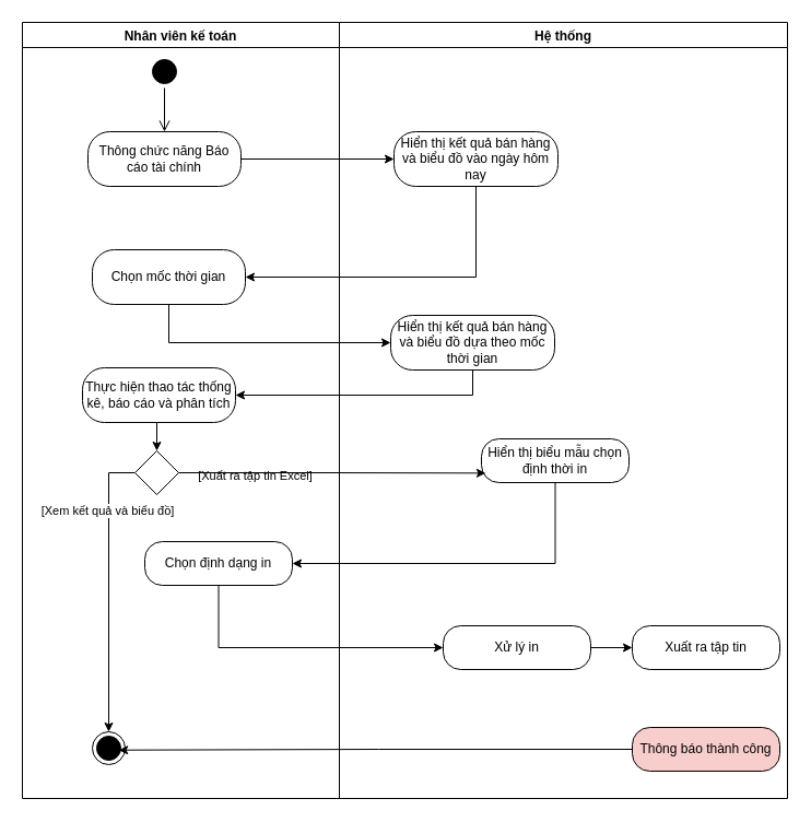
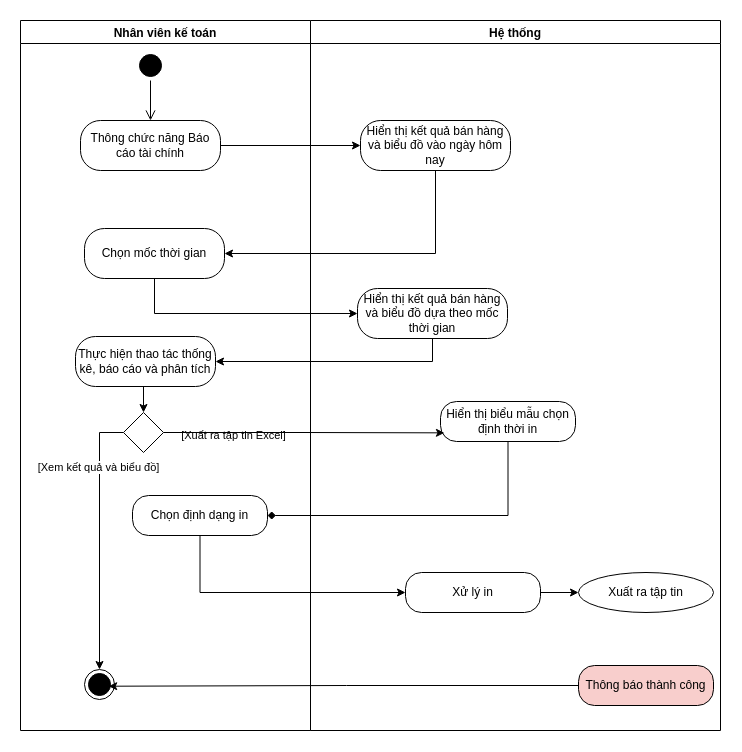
  <mxCell id="0" />
  <mxCell id="1" parent="0" />
  <mxCell id="2" value="Hệ thống" style="swimlane;startSize=23;" parent="1" vertex="1"><mxGeometry x="310" y="20" width="410" height="710" as="geometry" /></mxCell>
  <mxCell id="3" value="Hiển thị kết quả bán hàng và biểu đồ vào ngày hôm nay" style="rounded=1;whiteSpace=wrap;html=1;arcSize=40;fontColor=#000000;fillColor=#FFFFFF;strokeColor=#000000;" parent="2" vertex="1"><mxGeometry x="50" y="100" width="150" height="50" as="geometry" /></mxCell>
  <mxCell id="4" value="Hiển thị kết quả bán hàng và biểu đồ dựa theo mốc thời gian" style="rounded=1;whiteSpace=wrap;html=1;arcSize=40;fontColor=#000000;fillColor=#FFFFFF;strokeColor=#000000;" parent="2" vertex="1"><mxGeometry x="47" y="268" width="150" height="50" as="geometry" /></mxCell>
  <mxCell id="5" value="Hiển thị biểu mẫu chọn định thời in" style="rounded=1;whiteSpace=wrap;html=1;arcSize=40;fontColor=#000000;fillColor=#FFFFFF;strokeColor=#000000;" parent="2" vertex="1"><mxGeometry x="130" y="381" width="135" height="40" as="geometry" /></mxCell>
  <mxCell id="6" value="" style="edgeStyle=orthogonalEdgeStyle;rounded=0;orthogonalLoop=1;jettySize=auto;html=1;" parent="2" source="7" target="8" edge="1"><mxGeometry relative="1" as="geometry" /></mxCell>
  <mxCell id="7" value="Xử lý in" style="rounded=1;whiteSpace=wrap;html=1;arcSize=40;fontColor=#000000;fillColor=#FFFFFF;strokeColor=#000000;" parent="2" vertex="1"><mxGeometry x="95" y="552" width="135" height="40" as="geometry" /></mxCell>
- <mxCell id="8" value="Xuất ra tập tin" style="rounded=1;whiteSpace=wrap;html=1;arcSize=40;fontColor=#000000;fillColor=#FFFFFF;strokeColor=#000000;" parent="2" vertex="1"><mxGeometry x="268" y="552" width="135" height="40" as="geometry" /></mxCell>
+ <mxCell id="8" value="Xuất ra tập tin" style="ellipse;whiteSpace=wrap;html=1;arcSize=40;fontColor=#000000;fillColor=#FFFFFF;strokeColor=#000000;" parent="2" vertex="1"><mxGeometry x="268" y="552" width="135" height="40" as="geometry" /></mxCell>
  <mxCell id="9" value="Thông báo thành công" style="rounded=1;whiteSpace=wrap;html=1;arcSize=40;fontColor=#000000;fillColor=#f8cecc;strokeColor=#000000;" parent="2" vertex="1"><mxGeometry x="268" y="645" width="135" height="40" as="geometry" /></mxCell>
  <mxCell id="10" value="Nhân viên kế toán" style="swimlane;startSize=23;" parent="1" vertex="1"><mxGeometry x="20" y="20" width="290" height="710" as="geometry" /></mxCell>
  <mxCell id="11" value="Thông chức năng Báo cáo tài chính" style="rounded=1;whiteSpace=wrap;html=1;arcSize=40;fontColor=#000000;fillColor=#FFFFFF;strokeColor=#000000;" parent="10" vertex="1"><mxGeometry x="60" y="100" width="140" height="50" as="geometry" /></mxCell>
  <mxCell id="12" value="" style="ellipse;html=1;shape=startState;fillColor=#000000;strokeColor=#000000;" parent="10" vertex="1"><mxGeometry x="115" y="30" width="30" height="30" as="geometry" /></mxCell>
  <mxCell id="13" value="" style="edgeStyle=orthogonalEdgeStyle;html=1;verticalAlign=bottom;endArrow=open;endSize=8;strokeColor=#000000;rounded=0;entryX=0.5;entryY=0;entryDx=0;entryDy=0;" parent="10" source="12" target="11" edge="1"><mxGeometry relative="1" as="geometry"><mxPoint x="90" y="130" as="targetPoint" /></mxGeometry></mxCell>
  <mxCell id="14" value="Chọn mốc thời gian" style="rounded=1;whiteSpace=wrap;html=1;arcSize=40;fontColor=#000000;fillColor=#FFFFFF;strokeColor=#000000;" parent="10" vertex="1"><mxGeometry x="64" y="208" width="140" height="50" as="geometry" /></mxCell>
  <mxCell id="15" style="edgeStyle=orthogonalEdgeStyle;rounded=0;orthogonalLoop=1;jettySize=auto;html=1;exitX=0.5;exitY=1;exitDx=0;exitDy=0;entryX=0.5;entryY=0;entryDx=0;entryDy=0;" parent="10" source="16" target="21" edge="1"><mxGeometry relative="1" as="geometry" /></mxCell>
  <mxCell id="16" value="Thực hiện thao tác thống kê, báo cáo và phân tích" style="rounded=1;whiteSpace=wrap;html=1;arcSize=40;fontColor=#000000;fillColor=#FFFFFF;strokeColor=#000000;" parent="10" vertex="1"><mxGeometry x="55" y="316" width="140" height="50" as="geometry" /></mxCell>
  <mxCell id="17" style="edgeStyle=orthogonalEdgeStyle;rounded=0;orthogonalLoop=1;jettySize=auto;html=1;exitX=0.5;exitY=1;exitDx=0;exitDy=0;" parent="10" source="16" target="16" edge="1"><mxGeometry relative="1" as="geometry" /></mxCell>
  <mxCell id="18" style="edgeStyle=orthogonalEdgeStyle;rounded=0;orthogonalLoop=1;jettySize=auto;html=1;exitX=0;exitY=0.5;exitDx=0;exitDy=0;entryX=0.5;entryY=0;entryDx=0;entryDy=0;" parent="10" source="21" target="22" edge="1"><mxGeometry relative="1" as="geometry"><mxPoint x="50" y="510" as="targetPoint" /></mxGeometry></mxCell>
  <mxCell id="19" value="[Xuất ra tập tin Excel]" style="edgeLabel;html=1;align=center;verticalAlign=middle;resizable=0;points=[];" parent="18" vertex="1" connectable="0"><mxGeometry x="-0.329" y="-3" relative="1" as="geometry"><mxPoint x="136" y="-62" as="offset" /></mxGeometry></mxCell>
  <mxCell id="20" value="[Xem kết quả và biểu đồ]" style="edgeLabel;html=1;align=center;verticalAlign=middle;resizable=0;points=[];" parent="18" vertex="1" connectable="0"><mxGeometry x="-0.556" y="-2" relative="1" as="geometry"><mxPoint as="offset" /></mxGeometry></mxCell>
  <mxCell id="21" value="" style="rhombus;whiteSpace=wrap;html=1;" parent="10" vertex="1"><mxGeometry x="103" y="392" width="40" height="40" as="geometry" /></mxCell>
  <mxCell id="22" value="" style="ellipse;html=1;shape=endState;fillColor=#000000;strokeColor=#000000;fontSize=16;" parent="10" vertex="1"><mxGeometry x="64" y="649" width="30" height="30" as="geometry" /></mxCell>
  <mxCell id="23" value="Chọn định dạng in" style="rounded=1;whiteSpace=wrap;html=1;arcSize=40;fontColor=#000000;fillColor=#FFFFFF;strokeColor=#000000;" parent="10" vertex="1"><mxGeometry x="112" y="475" width="135" height="40" as="geometry" /></mxCell>
  <mxCell id="24" style="edgeStyle=orthogonalEdgeStyle;rounded=0;orthogonalLoop=1;jettySize=auto;html=1;exitX=1;exitY=0.5;exitDx=0;exitDy=0;" parent="1" source="11" target="3" edge="1"><mxGeometry relative="1" as="geometry" /></mxCell>
  <mxCell id="25" style="edgeStyle=orthogonalEdgeStyle;rounded=0;orthogonalLoop=1;jettySize=auto;html=1;exitX=0.5;exitY=1;exitDx=0;exitDy=0;entryX=0;entryY=0.5;entryDx=0;entryDy=0;" parent="1" source="14" target="4" edge="1"><mxGeometry relative="1" as="geometry"><mxPoint x="380" y="430" as="targetPoint" /></mxGeometry></mxCell>
  <mxCell id="26" style="edgeStyle=orthogonalEdgeStyle;rounded=0;orthogonalLoop=1;jettySize=auto;html=1;exitX=0.5;exitY=1;exitDx=0;exitDy=0;entryX=1;entryY=0.5;entryDx=0;entryDy=0;" parent="1" source="4" target="16" edge="1"><mxGeometry relative="1" as="geometry"><mxPoint x="180" y="460" as="targetPoint" /></mxGeometry></mxCell>
  <mxCell id="27" style="edgeStyle=orthogonalEdgeStyle;rounded=0;orthogonalLoop=1;jettySize=auto;html=1;exitX=0.5;exitY=1;exitDx=0;exitDy=0;entryX=1;entryY=0.5;entryDx=0;entryDy=0;" parent="1" source="3" target="14" edge="1"><mxGeometry relative="1" as="geometry" /></mxCell>
  <mxCell id="28" style="edgeStyle=orthogonalEdgeStyle;rounded=0;orthogonalLoop=1;jettySize=auto;html=1;exitX=1;exitY=0.5;exitDx=0;exitDy=0;entryX=0.029;entryY=0.784;entryDx=0;entryDy=0;entryPerimeter=0;" parent="1" source="21" target="5" edge="1"><mxGeometry relative="1" as="geometry" /></mxCell>
- <mxCell id="29" style="edgeStyle=orthogonalEdgeStyle;rounded=0;orthogonalLoop=1;jettySize=auto;html=1;exitX=0.5;exitY=1;exitDx=0;exitDy=0;entryX=1;entryY=0.5;entryDx=0;entryDy=0;" parent="1" source="5" target="23" edge="1"><mxGeometry relative="1" as="geometry" /></mxCell>
+ <mxCell id="29" style="edgeStyle=orthogonalEdgeStyle;rounded=0;orthogonalLoop=1;jettySize=auto;html=1;exitX=0.5;exitY=1;exitDx=0;exitDy=0;entryX=1;entryY=0.5;entryDx=0;entryDy=0;endArrow=diamond;" parent="1" source="5" target="23" edge="1"><mxGeometry relative="1" as="geometry" /></mxCell>
  <mxCell id="30" style="edgeStyle=orthogonalEdgeStyle;rounded=0;orthogonalLoop=1;jettySize=auto;html=1;exitX=0.5;exitY=1;exitDx=0;exitDy=0;entryX=0;entryY=0.5;entryDx=0;entryDy=0;" parent="1" source="23" target="7" edge="1"><mxGeometry relative="1" as="geometry" /></mxCell>
  <mxCell id="31" style="edgeStyle=orthogonalEdgeStyle;rounded=0;orthogonalLoop=1;jettySize=auto;html=1;exitX=0;exitY=0.5;exitDx=0;exitDy=0;entryX=0.806;entryY=0.557;entryDx=0;entryDy=0;entryPerimeter=0;" parent="1" source="9" target="22" edge="1"><mxGeometry relative="1" as="geometry"><mxPoint x="117.333" y="684.952" as="targetPoint" /></mxGeometry></mxCell>
